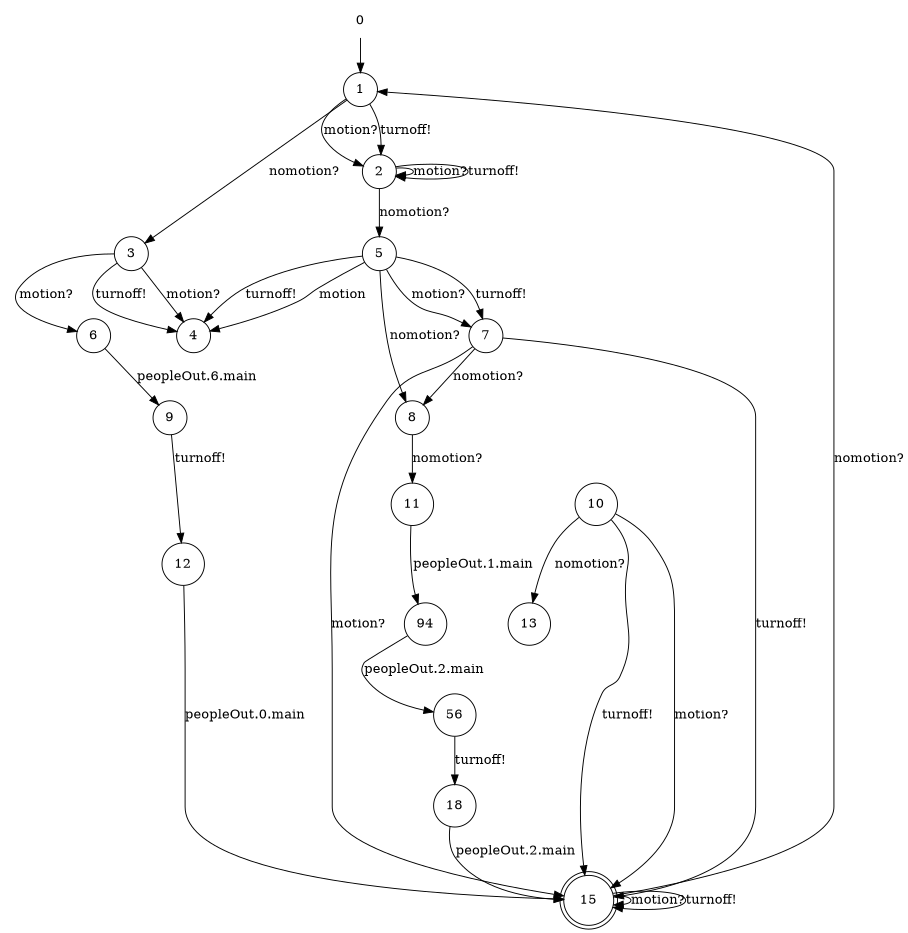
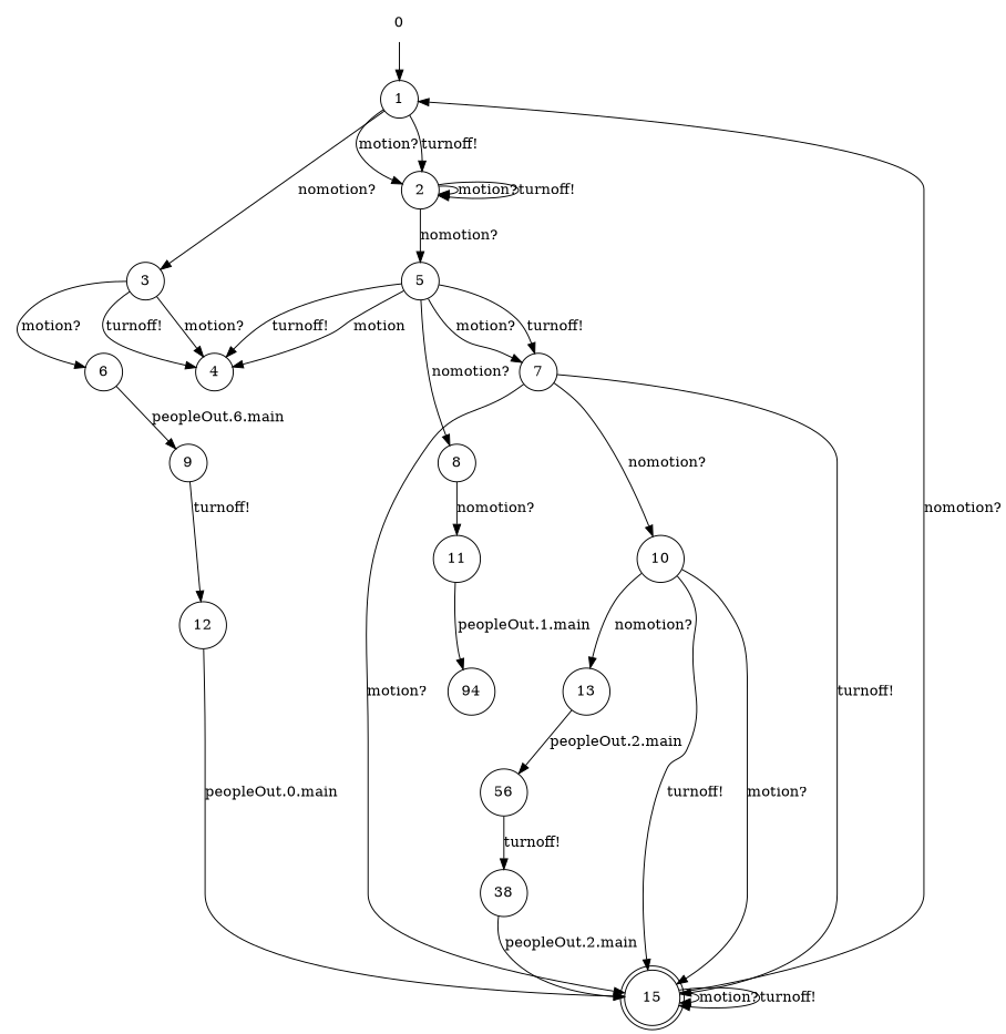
  digraph {
    node [shape=circle]
    n1 [label=0 shape=plaintext]
    n2 [label=1]
    n3 [label=2]
    n4 [label=3]
    n5 [label=5]
    n6 [label=4]
    n7 [label=6]
    n8 [label=7]
    n9 [label=8]
    n10 [label=9]
    n11 [label=10]
    n12 [label=15 shape=doublecircle]
    n13 [label=11]
    n14 [label=12]
    n15 [label=13]
    n16 [label=94]
    n17 [label=56]
-   n18 [label=18]
+   n18 [label=38]
    n1 -> n2
    n2 -> n3 [label="motion?"]
    n2 -> n3 [label="turnoff!"]
    n2 -> n4 [label="nomotion?"]
    n3 -> n3 [label="motion?"]
    n3 -> n3 [label="turnoff!"]
    n3 -> n5 [label="nomotion?"]
    n4 -> n6 [label="turnoff!"]
    n4 -> n6 [label="motion?"]
    n4 -> n7 [label="motion?"]
    n5 -> n6 [label="turnoff!"]
    n5 -> n6 [label=motion]
    n5 -> n8 [label="motion?"]
    n5 -> n8 [label="turnoff!"]
    n5 -> n9 [label="nomotion?"]
    n7 -> n10 [label="peopleOut.6.main"]
-   n8 -> n9 [label="nomotion?"]
+   n8 -> n11 [label="nomotion?"]
    n8 -> n12 [label="turnoff!"]
    n8 -> n12 [label="motion?"]
    n9 -> n13 [label="nomotion?"]
    n10 -> n14 [label="turnoff!"]
    n11 -> n12 [label="motion?"]
    n11 -> n12 [label="turnoff!"]
    n11 -> n15 [label="nomotion?"]
    n12 -> n2 [label="nomotion?"]
    n12 -> n12 [label="motion?"]
    n12 -> n12 [label="turnoff!"]
    n13 -> n16 [label="peopleOut.1.main"]
    n14 -> n12 [label="peopleOut.0.main"]
-   n16 -> n17 [label="peopleOut.2.main"]
+   n15 -> n17 [label="peopleOut.2.main"]
    n17 -> n18 [label="turnoff!"]
    n18 -> n12 [label="peopleOut.2.main"]
  }
